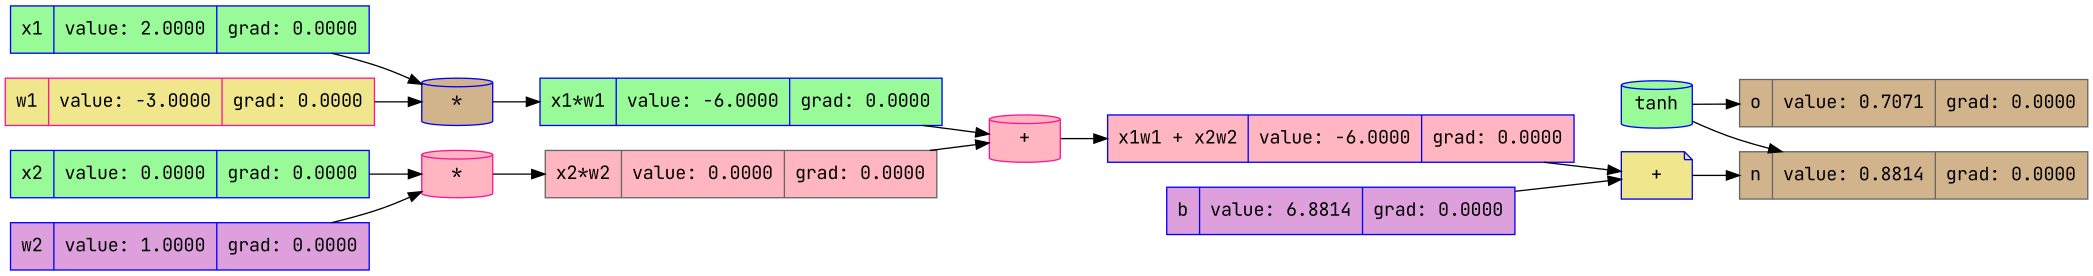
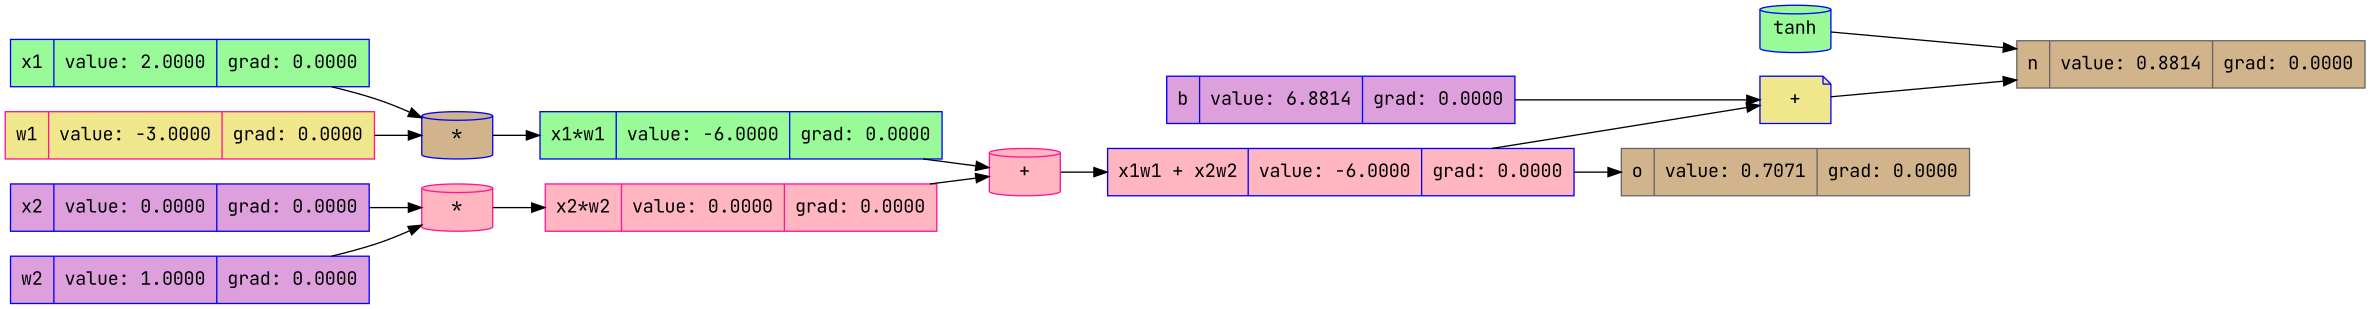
  digraph {
    fontname="JetBrains Mono"
    rankdir=LR
    node [color=blue fillcolor=palegreen fontname="JetBrains Mono" shape=record style=filled]
    edge [fontname="JetBrains Mono"]
    n1 [color=gray40 fillcolor=tan label="{o | value: 0.7071 | grad: 0.0000 }"]
    n2 [label=tanh shape=cylinder]
    n3 [color=gray40 fillcolor=tan label="{n | value: 0.8814 | grad: 0.0000 }"]
    n4 [fillcolor=khaki label="+" shape=note]
    n5 [fillcolor=lightpink label="{x1w1 + x2w2 | value: -6.0000 | grad: 0.0000 }"]
    n6 [fillcolor=plum label="{b | value: 6.8814 | grad: 0.0000 }"]
    n7 [color=deeppink fillcolor=lightpink label="+" shape=cylinder]
    n8 [label="{x1*w1 | value: -6.0000 | grad: 0.0000 }"]
-   n9 [color=gray40 fillcolor=lightpink label="{x2*w2 | value: 0.0000 | grad: 0.0000 }"]
+   n9 [color=deeppink fillcolor=lightpink label="{x2*w2 | value: 0.0000 | grad: 0.0000 }"]
    n10 [fillcolor=tan label="*" shape=cylinder]
    n11 [label="{x1 | value: 2.0000 | grad: 0.0000 }"]
    n12 [color=deeppink fillcolor=khaki label="{w1 | value: -3.0000 | grad: 0.0000 }"]
    n13 [color=deeppink fillcolor=lightpink label="*" shape=cylinder]
-   n14 [label="{x2 | value: 0.0000 | grad: 0.0000 }"]
+   n14 [fillcolor=plum label="{x2 | value: 0.0000 | grad: 0.0000 }"]
    n15 [fillcolor=plum label="{w2 | value: 1.0000 | grad: 0.0000 }"]
-   n2 -> n1
+   n5 -> n1
    n2 -> n3
    n4 -> n3
    n5 -> n4
    n6 -> n4
    n7 -> n5
    n8 -> n7
    n9 -> n7
    n10 -> n8
    n11 -> n10
    n12 -> n10
    n13 -> n9
    n14 -> n13
    n15 -> n13
  }
